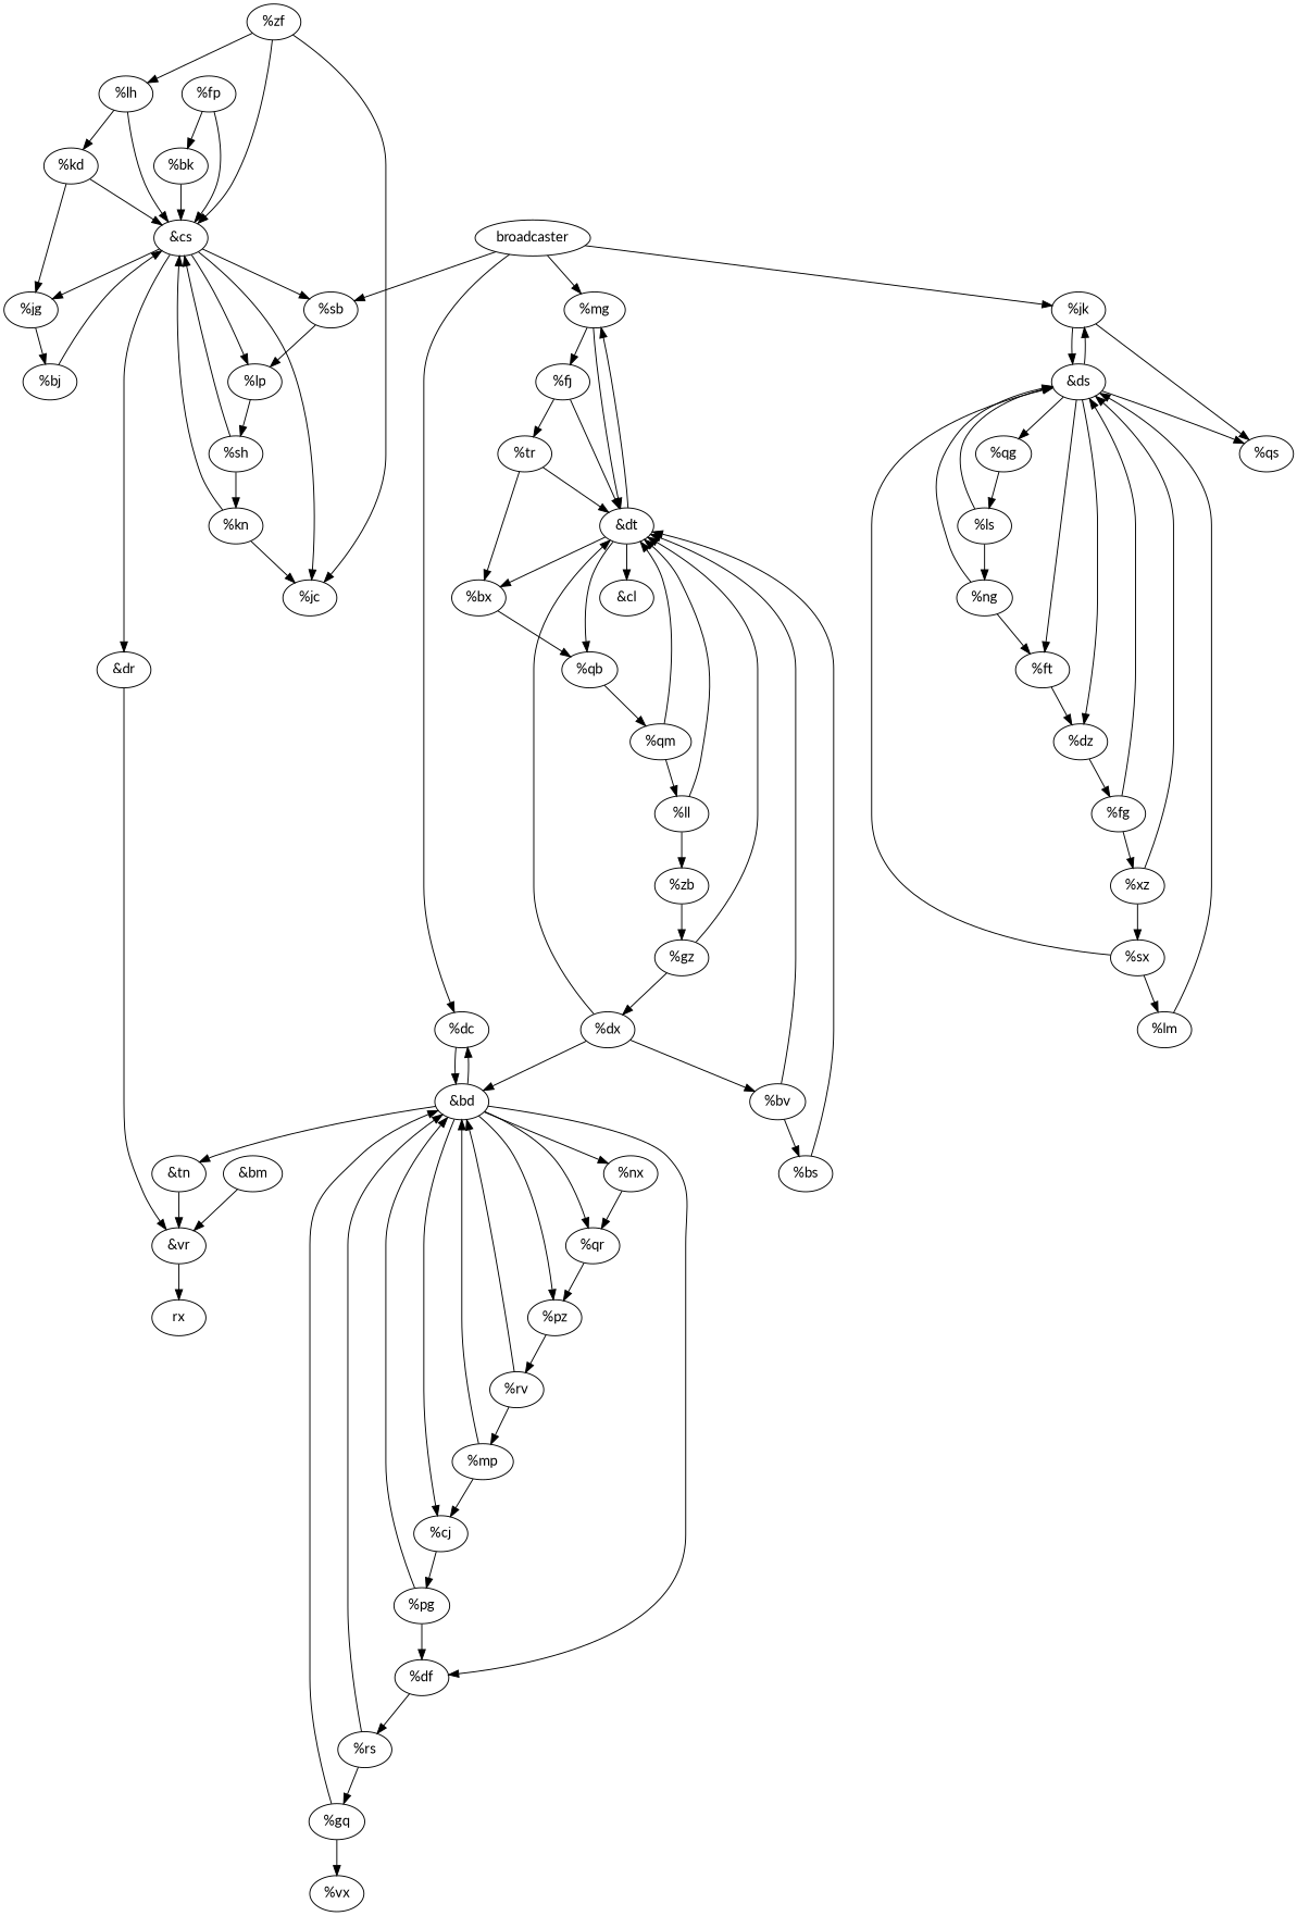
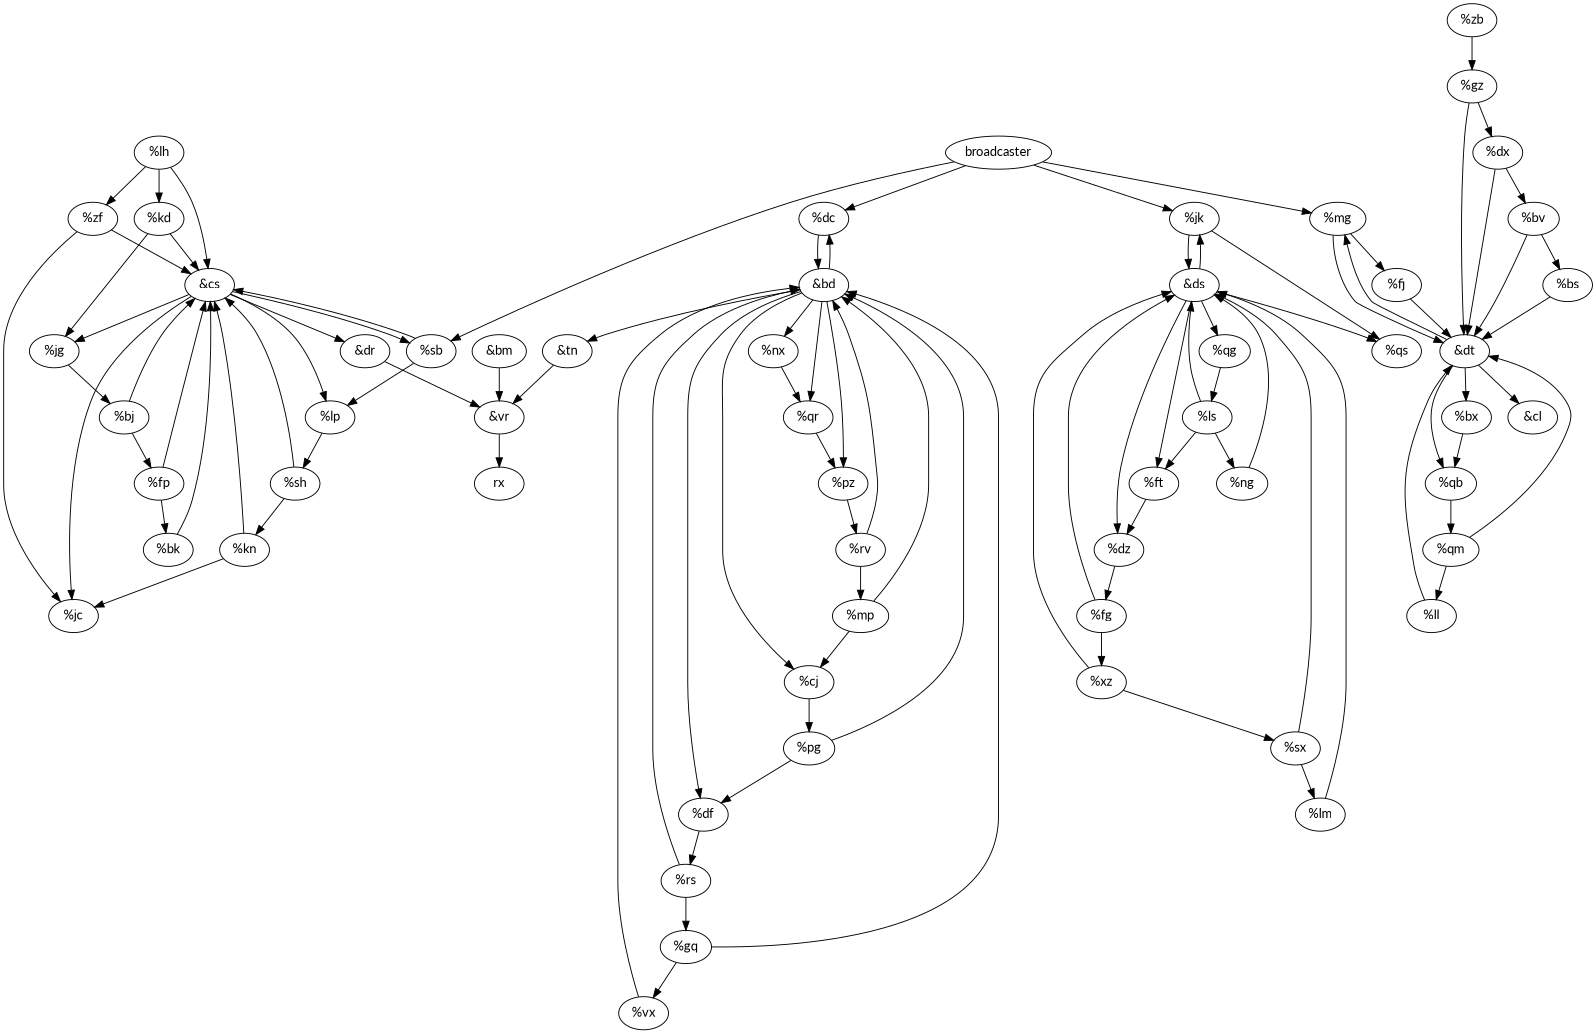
  digraph {
    fontname=Lato
    node [fontname=Lato]
    edge [fontname=Lato]
    n1 [label="%kd"]
    n2 [label="&cs"]
    n3 [label="%jg"]
    n4 [label="%lp"]
    n5 [label="%sb"]
    n6 [label="%jc"]
    n7 [label="&dr"]
    n8 [label="%bj"]
    n9 [label="%sh"]
    n10 [label="&vr"]
    n11 [label="%fp"]
    n12 [label="%pg"]
    n13 [label="%df"]
    n14 [label="&bd"]
    n15 [label="%rs"]
    n16 [label="&tn"]
    n17 [label="%cj"]
    n18 [label="%qr"]
    n19 [label="%pz"]
    n20 [label="%dc"]
    n21 [label="%nx"]
    n22 [label="%gq"]
    n23 [label="%rv"]
    rx
    n25 [label="%fj"]
    n26 [label="&dt"]
-   n27 [label="%tr"]
    n28 [label="&cl"]
    n29 [label="%qb"]
    n30 [label="%mg"]
    n31 [label="%bx"]
    n32 [label="%zb"]
    n33 [label="%gz"]
    n34 [label="%qm"]
    n35 [label="%fg"]
    n36 [label="&ds"]
    n37 [label="%xz"]
    n38 [label="%dz"]
    n39 [label="%qs"]
    n40 [label="%qg"]
    n41 [label="%ft"]
    n42 [label="%jk"]
    n43 [label="%sx"]
    n44 [label="&bm"]
    n45 [label="%ls"]
    n46 [label="%lm"]
    n47 [label="%bk"]
    n48 [label="%kn"]
    n49 [label="%vx"]
    n50 [label="%zf"]
    n51 [label="%lh"]
    n52 [label="%dx"]
    n53 [label="%bv"]
    n54 [label="%bs"]
    n55 [label="%mp"]
    n56 [label="%ll"]
    n57 [label="%ng"]
    n58 [label=broadcaster]
    n1 -> n2
    n1 -> n3
    n2 -> n3
    n2 -> n4
    n2 -> n5
    n2 -> n6
    n2 -> n7
    n3 -> n8
    n4 -> n9
+   n5 -> n2
    n5 -> n4
    n7 -> n10
    n8 -> n2
+   n8 -> n11
    n9 -> n2
    n9 -> n48
    n10 -> rx
    n11 -> n2
    n11 -> n47
    n12 -> n13
    n12 -> n14
    n13 -> n15
    n14 -> n13
    n14 -> n16
    n14 -> n17
    n14 -> n18
    n14 -> n19
    n14 -> n20
    n14 -> n21
    n15 -> n14
    n15 -> n22
    n16 -> n10
    n17 -> n12
    n18 -> n19
    n19 -> n23
    n20 -> n14
    n21 -> n18
    n22 -> n14
    n22 -> n49
    n23 -> n14
    n23 -> n55
    n25 -> n26
-   n25 -> n27
    n26 -> n28
    n26 -> n29
    n26 -> n30
    n26 -> n31
-   n27 -> n26
-   n27 -> n31
    n29 -> n34
    n30 -> n25
    n30 -> n26
    n31 -> n29
    n32 -> n33
    n33 -> n26
    n33 -> n52
    n34 -> n26
    n34 -> n56
    n35 -> n36
    n35 -> n37
    n36 -> n38
    n36 -> n39
    n36 -> n40
    n36 -> n41
    n36 -> n42
    n37 -> n36
    n37 -> n43
    n38 -> n35
    n40 -> n45
    n41 -> n38
    n42 -> n36
    n42 -> n39
    n43 -> n36
    n43 -> n46
    n44 -> n10
    n45 -> n36
    n45 -> n57
    n46 -> n36
    n47 -> n2
    n48 -> n2
    n48 -> n6
-   n52 -> n14
+   n49 -> n14
    n50 -> n2
    n50 -> n6
-   n50 -> n51
+   n51 -> n50
    n51 -> n1
    n51 -> n2
    n52 -> n26
    n52 -> n53
    n53 -> n26
    n53 -> n54
    n54 -> n26
    n55 -> n14
    n55 -> n17
    n56 -> n26
-   n56 -> n32
    n57 -> n36
-   n57 -> n41
+   n45 -> n41
    n58 -> n5
    n58 -> n20
    n58 -> n30
    n58 -> n42
  }
